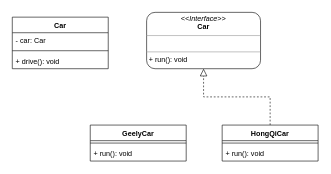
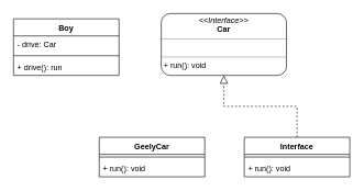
  <mxCell id="0" />
  <mxCell id="1" parent="0" />
- <mxCell id="2" value="Car" style="swimlane;fontStyle=1;align=center;verticalAlign=top;childLayout=stackLayout;horizontal=1;startSize=26;horizontalStack=0;resizeParent=1;resizeParentMax=0;resizeLast=0;collapsible=1;marginBottom=0;" vertex="1" parent="1"><mxGeometry x="20" y="28" width="160" height="86" as="geometry" /></mxCell>
- <mxCell id="3" value="- car: Car" style="text;strokeColor=none;fillColor=none;align=left;verticalAlign=top;spacingLeft=4;spacingRight=4;overflow=hidden;rotatable=0;points=[[0,0.5],[1,0.5]];portConstraint=eastwest;" vertex="1" parent="2"><mxGeometry y="26" width="160" height="26" as="geometry" /></mxCell>
+ <mxCell id="2" value="Boy" style="swimlane;fontStyle=1;align=center;verticalAlign=top;childLayout=stackLayout;horizontal=1;startSize=26;horizontalStack=0;resizeParent=1;resizeParentMax=0;resizeLast=0;collapsible=1;marginBottom=0;" vertex="1" parent="1"><mxGeometry x="20" y="28" width="160" height="86" as="geometry" /></mxCell>
+ <mxCell id="3" value="- drive: Car" style="text;strokeColor=none;fillColor=none;align=left;verticalAlign=top;spacingLeft=4;spacingRight=4;overflow=hidden;rotatable=0;points=[[0,0.5],[1,0.5]];portConstraint=eastwest;" vertex="1" parent="2"><mxGeometry y="26" width="160" height="26" as="geometry" /></mxCell>
  <mxCell id="4" value="" style="line;strokeWidth=1;fillColor=none;align=left;verticalAlign=middle;spacingTop=-1;spacingLeft=3;spacingRight=3;rotatable=0;labelPosition=right;points=[];portConstraint=eastwest;" vertex="1" parent="2"><mxGeometry y="52" width="160" height="8" as="geometry" /></mxCell>
- <mxCell id="5" value="+ drive(): void" style="text;strokeColor=none;fillColor=none;align=left;verticalAlign=top;spacingLeft=4;spacingRight=4;overflow=hidden;rotatable=0;points=[[0,0.5],[1,0.5]];portConstraint=eastwest;" vertex="1" parent="2"><mxGeometry y="60" width="160" height="26" as="geometry" /></mxCell>
+ <mxCell id="5" value="+ drive(): run" style="text;strokeColor=none;fillColor=none;align=left;verticalAlign=top;spacingLeft=4;spacingRight=4;overflow=hidden;rotatable=0;points=[[0,0.5],[1,0.5]];portConstraint=eastwest;" vertex="1" parent="2"><mxGeometry y="60" width="160" height="26" as="geometry" /></mxCell>
  <mxCell id="6" value="&lt;p style=&quot;margin: 0px ; margin-top: 4px ; text-align: center&quot;&gt;&lt;i&gt;&amp;lt;&amp;lt;Interface&amp;gt;&amp;gt;&lt;/i&gt;&lt;br&gt;&lt;b&gt;Car&lt;/b&gt;&lt;/p&gt;&lt;hr size=&quot;1&quot;&gt;&lt;p style=&quot;margin: 0px ; margin-left: 4px&quot;&gt;&lt;br&gt;&lt;/p&gt;&lt;hr size=&quot;1&quot;&gt;&lt;p style=&quot;margin: 0px ; margin-left: 4px&quot;&gt;+ run(): void&lt;/p&gt;" style="verticalAlign=top;align=left;overflow=fill;fontSize=12;fontFamily=Helvetica;html=1;rounded=1;" vertex="1" parent="1"><mxGeometry x="244" y="20" width="190" height="94" as="geometry" /></mxCell>
  <mxCell id="7" value="GeelyCar" style="swimlane;fontStyle=1;align=center;verticalAlign=top;childLayout=stackLayout;horizontal=1;startSize=26;horizontalStack=0;resizeParent=1;resizeParentMax=0;resizeLast=0;collapsible=1;marginBottom=0;" vertex="1" parent="1"><mxGeometry x="150" y="208" width="160" height="60" as="geometry" /></mxCell>
  <mxCell id="8" value="" style="line;strokeWidth=1;fillColor=none;align=left;verticalAlign=middle;spacingTop=-1;spacingLeft=3;spacingRight=3;rotatable=0;labelPosition=right;points=[];portConstraint=eastwest;" vertex="1" parent="7"><mxGeometry y="26" width="160" height="8" as="geometry" /></mxCell>
  <mxCell id="9" value="+ run(): void" style="text;strokeColor=none;fillColor=none;align=left;verticalAlign=top;spacingLeft=4;spacingRight=4;overflow=hidden;rotatable=0;points=[[0,0.5],[1,0.5]];portConstraint=eastwest;" vertex="1" parent="7"><mxGeometry y="34" width="160" height="26" as="geometry" /></mxCell>
  <mxCell id="10" style="edgeStyle=orthogonalEdgeStyle;rounded=0;orthogonalLoop=1;jettySize=auto;html=1;exitX=0.5;exitY=0;exitDx=0;exitDy=0;entryX=0.5;entryY=1;entryDx=0;entryDy=0;shadow=0;strokeWidth=1;endFill=0;endArrow=block;endSize=10;startFill=1;arcSize=20;dashed=1;" edge="1" parent="1" source="11" target="6"><mxGeometry relative="1" as="geometry"><mxPoint x="370" y="128" as="targetPoint" /></mxGeometry></mxCell>
- <mxCell id="11" value="HongQiCar" style="swimlane;fontStyle=1;align=center;verticalAlign=top;childLayout=stackLayout;horizontal=1;startSize=26;horizontalStack=0;resizeParent=1;resizeParentMax=0;resizeLast=0;collapsible=1;marginBottom=0;" vertex="1" parent="1"><mxGeometry x="370" y="208" width="160" height="60" as="geometry" /></mxCell>
+ <mxCell id="11" value="Interface" style="swimlane;fontStyle=1;align=center;verticalAlign=top;childLayout=stackLayout;horizontal=1;startSize=26;horizontalStack=0;resizeParent=1;resizeParentMax=0;resizeLast=0;collapsible=1;marginBottom=0;" vertex="1" parent="1"><mxGeometry x="370" y="208" width="160" height="60" as="geometry" /></mxCell>
  <mxCell id="12" value="" style="line;strokeWidth=1;fillColor=none;align=left;verticalAlign=middle;spacingTop=-1;spacingLeft=3;spacingRight=3;rotatable=0;labelPosition=right;points=[];portConstraint=eastwest;" vertex="1" parent="11"><mxGeometry y="26" width="160" height="8" as="geometry" /></mxCell>
  <mxCell id="13" value="+ run(): void" style="text;strokeColor=none;fillColor=none;align=left;verticalAlign=top;spacingLeft=4;spacingRight=4;overflow=hidden;rotatable=0;points=[[0,0.5],[1,0.5]];portConstraint=eastwest;" vertex="1" parent="11"><mxGeometry y="34" width="160" height="26" as="geometry" /></mxCell>
